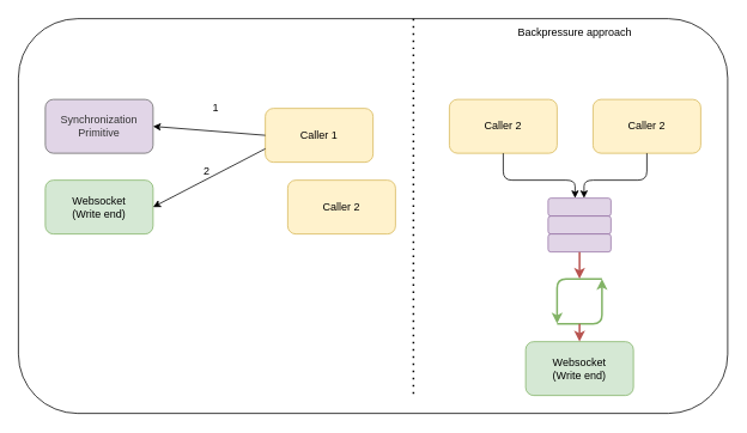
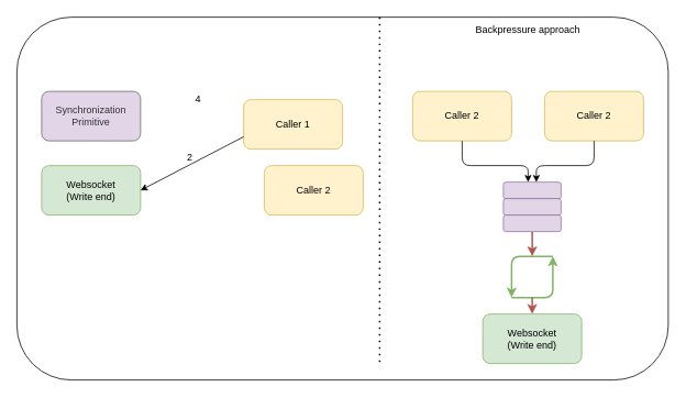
  <mxCell id="0" />
  <mxCell id="1" parent="0" />
  <mxCell id="2" value="" style="rounded=1;whiteSpace=wrap;html=1;" vertex="1" parent="1"><mxGeometry x="20" y="20" width="790" height="440" as="geometry" /></mxCell>
  <mxCell id="3" value="Websocket&lt;br&gt;(Write end)" style="rounded=1;whiteSpace=wrap;html=1;fillColor=#d5e8d4;strokeColor=#82b366;" vertex="1" parent="1"><mxGeometry x="50" y="200" width="120" height="60" as="geometry" /></mxCell>
  <mxCell id="4" value="Caller 1" style="rounded=1;whiteSpace=wrap;html=1;fillColor=#fff2cc;strokeColor=#d6b656;" vertex="1" parent="1"><mxGeometry x="295" y="120" width="120" height="60" as="geometry" /></mxCell>
  <mxCell id="5" value="Caller 2" style="rounded=1;whiteSpace=wrap;html=1;fillColor=#fff2cc;strokeColor=#d6b656;" vertex="1" parent="1"><mxGeometry x="320" y="200" width="120" height="60" as="geometry" /></mxCell>
  <mxCell id="6" value="Synchronization Primitive" style="rounded=1;whiteSpace=wrap;html=1;fillColor=#e1d5e7;strokeColor=#666666;fontColor=#333333;" vertex="1" parent="1"><mxGeometry x="50" y="110" width="120" height="60" as="geometry" /></mxCell>
- <mxCell id="7" value="" style="endArrow=classic;html=1;exitX=0;exitY=0.5;exitDx=0;exitDy=0;entryX=1;entryY=0.5;entryDx=0;entryDy=0;" edge="1" parent="1" source="4" target="6"><mxGeometry width="50" height="50" relative="1" as="geometry"><mxPoint x="380" y="230" as="sourcePoint" /><mxPoint x="430" y="180" as="targetPoint" /></mxGeometry></mxCell>
  <mxCell id="8" value="" style="endArrow=classic;html=1;exitX=0;exitY=0.75;exitDx=0;exitDy=0;entryX=1;entryY=0.5;entryDx=0;entryDy=0;" edge="1" parent="1" source="4" target="3"><mxGeometry width="50" height="50" relative="1" as="geometry"><mxPoint x="380" y="230" as="sourcePoint" /><mxPoint x="430" y="180" as="targetPoint" /></mxGeometry></mxCell>
- <mxCell id="9" value="1" style="text;html=1;strokeColor=none;fillColor=none;align=center;verticalAlign=middle;whiteSpace=wrap;rounded=0;" vertex="1" parent="1"><mxGeometry x="220" y="110" width="40" height="20" as="geometry" /></mxCell>
+ <mxCell id="9" value="4" style="text;html=1;strokeColor=none;fillColor=none;align=center;verticalAlign=middle;whiteSpace=wrap;rounded=0;" vertex="1" parent="1"><mxGeometry x="220" y="110" width="40" height="20" as="geometry" /></mxCell>
  <mxCell id="10" value="2" style="text;html=1;strokeColor=none;fillColor=none;align=center;verticalAlign=middle;whiteSpace=wrap;rounded=0;" vertex="1" parent="1"><mxGeometry x="210" y="180" width="40" height="20" as="geometry" /></mxCell>
  <mxCell id="11" value="" style="endArrow=none;dashed=1;html=1;dashPattern=1 3;strokeWidth=2;" edge="1" parent="1"><mxGeometry width="50" height="50" relative="1" as="geometry"><mxPoint x="460" y="20" as="sourcePoint" /><mxPoint x="460" y="440" as="targetPoint" /></mxGeometry></mxCell>
  <mxCell id="12" value="" style="rounded=1;whiteSpace=wrap;html=1;fillColor=#e1d5e7;strokeColor=#9673a6;" vertex="1" parent="1"><mxGeometry x="610" y="220" width="70" height="20" as="geometry" /></mxCell>
  <mxCell id="13" value="" style="rounded=1;whiteSpace=wrap;html=1;fillColor=#e1d5e7;strokeColor=#9673a6;" vertex="1" parent="1"><mxGeometry x="610" y="240" width="70" height="20" as="geometry" /></mxCell>
  <mxCell id="14" value="" style="rounded=1;whiteSpace=wrap;html=1;fillColor=#e1d5e7;strokeColor=#9673a6;" vertex="1" parent="1"><mxGeometry x="610" y="260" width="70" height="20" as="geometry" /></mxCell>
  <mxCell id="15" value="Caller 2" style="rounded=1;whiteSpace=wrap;html=1;fillColor=#fff2cc;strokeColor=#d6b656;" vertex="1" parent="1"><mxGeometry x="660" y="110" width="120" height="60" as="geometry" /></mxCell>
  <mxCell id="16" value="Caller 2" style="rounded=1;whiteSpace=wrap;html=1;fillColor=#fff2cc;strokeColor=#d6b656;" vertex="1" parent="1"><mxGeometry x="500" y="110" width="120" height="60" as="geometry" /></mxCell>
  <mxCell id="17" value="" style="edgeStyle=elbowEdgeStyle;elbow=vertical;endArrow=classic;html=1;exitX=0.5;exitY=1;exitDx=0;exitDy=0;" edge="1" parent="1" source="16"><mxGeometry width="50" height="50" relative="1" as="geometry"><mxPoint x="380" y="360" as="sourcePoint" /><mxPoint x="640" y="220" as="targetPoint" /><Array as="points"><mxPoint x="600" y="200" /></Array></mxGeometry></mxCell>
  <mxCell id="18" value="" style="edgeStyle=elbowEdgeStyle;elbow=vertical;endArrow=classic;html=1;exitX=0.5;exitY=1;exitDx=0;exitDy=0;" edge="1" parent="1" source="15"><mxGeometry width="50" height="50" relative="1" as="geometry"><mxPoint x="570" y="180" as="sourcePoint" /><mxPoint x="650" y="220" as="targetPoint" /><Array as="points"><mxPoint x="690" y="200" /></Array></mxGeometry></mxCell>
  <mxCell id="19" value="" style="edgeStyle=segmentEdgeStyle;endArrow=classic;html=1;fillColor=#d5e8d4;strokeColor=#82b366;strokeWidth=2;" edge="1" parent="1"><mxGeometry width="50" height="50" relative="1" as="geometry"><mxPoint x="620" y="360" as="sourcePoint" /><mxPoint x="670" y="310" as="targetPoint" /></mxGeometry></mxCell>
  <mxCell id="20" value="" style="edgeStyle=segmentEdgeStyle;endArrow=classic;html=1;fillColor=#d5e8d4;strokeColor=#82b366;strokeWidth=2;" edge="1" parent="1"><mxGeometry width="50" height="50" relative="1" as="geometry"><mxPoint x="670" y="310" as="sourcePoint" /><mxPoint x="620" y="360" as="targetPoint" /></mxGeometry></mxCell>
  <mxCell id="21" value="Backpressure approach" style="text;html=1;strokeColor=none;fillColor=none;align=center;verticalAlign=middle;whiteSpace=wrap;rounded=0;" vertex="1" parent="1"><mxGeometry x="550" y="25" width="180" height="20" as="geometry" /></mxCell>
  <mxCell id="22" value="" style="endArrow=classic;html=1;strokeWidth=2;exitX=0.5;exitY=1;exitDx=0;exitDy=0;fillColor=#f8cecc;strokeColor=#b85450;" edge="1" parent="1" source="14"><mxGeometry width="50" height="50" relative="1" as="geometry"><mxPoint x="380" y="410" as="sourcePoint" /><mxPoint x="645" y="310" as="targetPoint" /></mxGeometry></mxCell>
  <mxCell id="23" value="Websocket&lt;br&gt;(Write end)" style="rounded=1;whiteSpace=wrap;html=1;fillColor=#d5e8d4;strokeColor=#82b366;" vertex="1" parent="1"><mxGeometry x="585" y="380" width="120" height="60" as="geometry" /></mxCell>
  <mxCell id="24" value="" style="endArrow=classic;html=1;strokeWidth=2;fillColor=#f8cecc;strokeColor=#b85450;" edge="1" parent="1"><mxGeometry width="50" height="50" relative="1" as="geometry"><mxPoint x="645" y="360" as="sourcePoint" /><mxPoint x="645" y="380" as="targetPoint" /></mxGeometry></mxCell>
